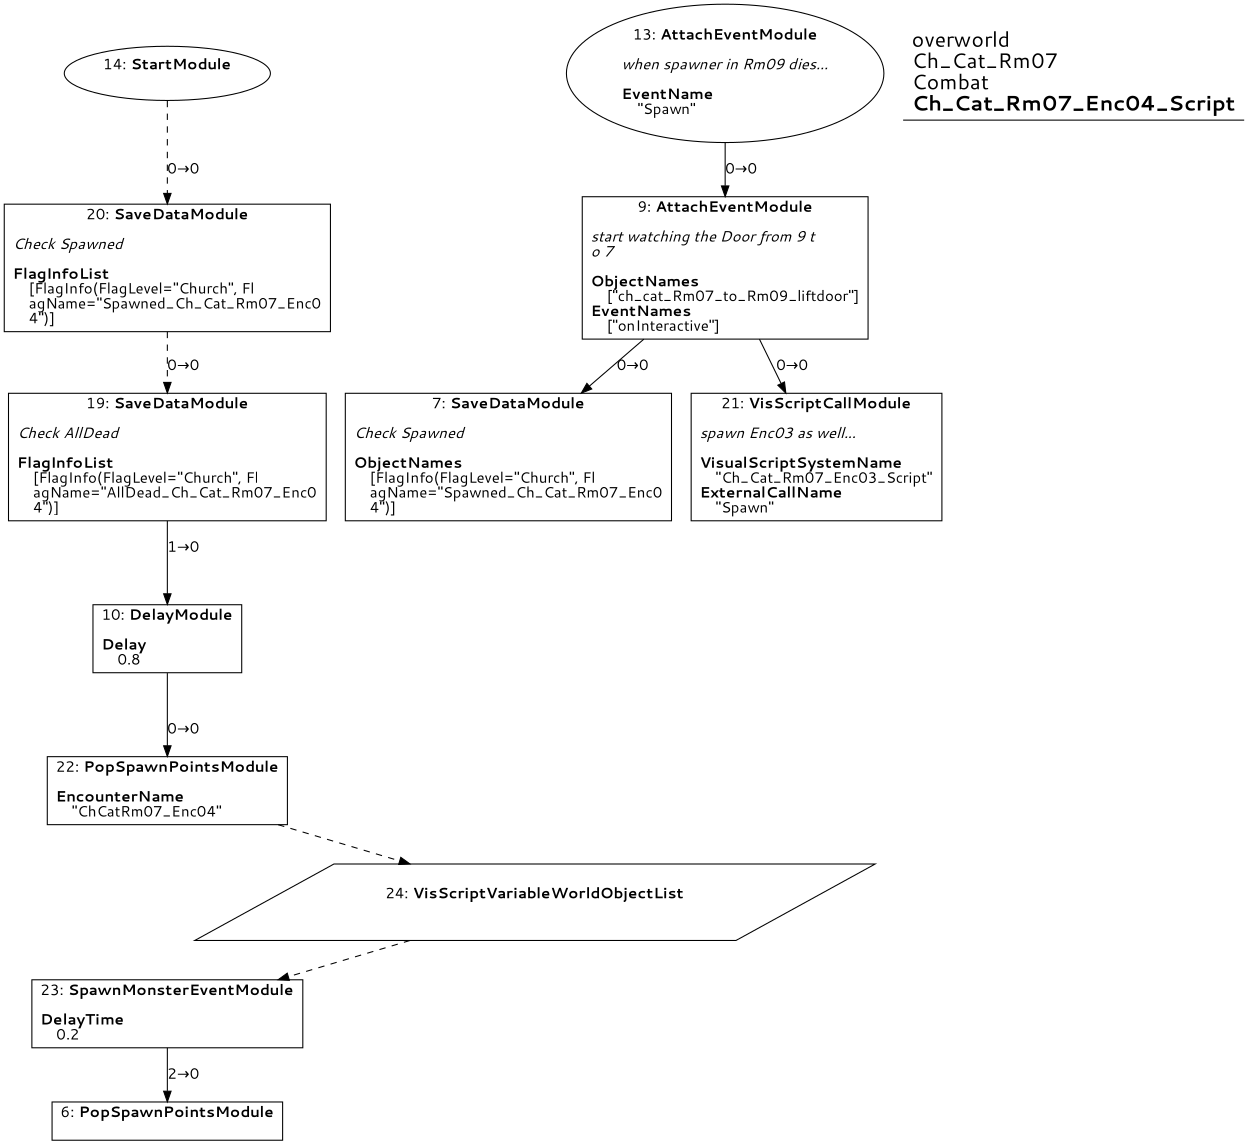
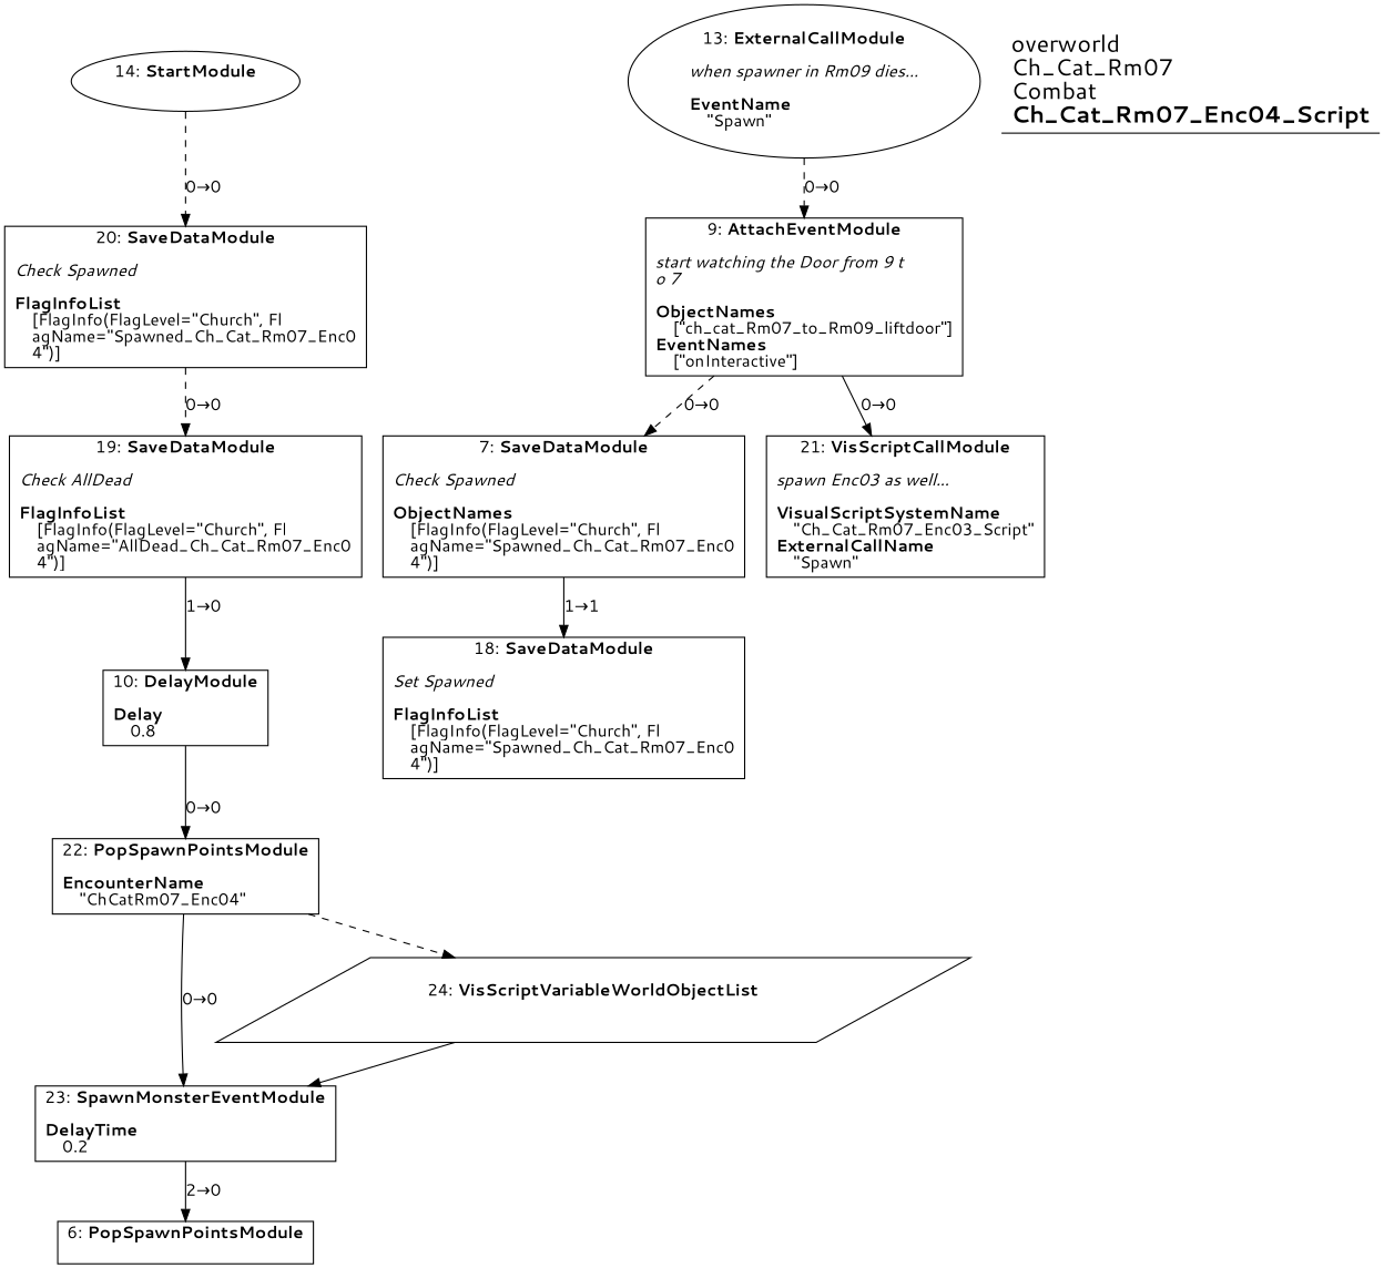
  digraph {
    fontname="Segoe UI"
    splines=spline
    node [fontname="Segoe UI" shape=box]
    edge [fontname="Segoe UI"]
    n1 [label=<6: <b>PopSpawnPointsModule</b><br/><br/>>]
    n2 [label=<7: <b>SaveDataModule</b><br/><br/><i>Check Spawned<br align="left"/></i><br align="left"/><b>ObjectNames</b><br align="left"/>    [FlagInfo(FlagLevel=&quot;Church&quot;, Fl<br align="left"/>    agName=&quot;Spawned_Ch_Cat_Rm07_Enc0<br align="left"/>    4&quot;)]<br align="left"/>>]
+   n3 [label=<18: <b>SaveDataModule</b><br/><br/><i>Set Spawned<br align="left"/></i><br align="left"/><b>FlagInfoList</b><br align="left"/>    [FlagInfo(FlagLevel=&quot;Church&quot;, Fl<br align="left"/>    agName=&quot;Spawned_Ch_Cat_Rm07_Enc0<br align="left"/>    4&quot;)]<br align="left"/>>]
    n4 [label=<10: <b>DelayModule</b><br/><br/><b>Delay</b><br align="left"/>    0.8<br align="left"/>>]
    n5 [label=<22: <b>PopSpawnPointsModule</b><br/><br/><b>EncounterName</b><br align="left"/>    &quot;ChCatRm07_Enc04&quot;<br align="left"/>>]
    n6 [label=<23: <b>SpawnMonsterEventModule</b><br/><br/><b>DelayTime</b><br align="left"/>    0.2<br align="left"/>>]
    n7 [label=<24: <b>VisScriptVariableWorldObjectList</b><br/><br/>> shape=parallelogram]
    n8 [label=<9: <b>AttachEventModule</b><br/><br/><i>start watching the Door from 9 t<br align="left"/>o 7<br align="left"/></i><br align="left"/><b>ObjectNames</b><br align="left"/>    [&quot;ch_cat_Rm07_to_Rm09_liftdoor&quot;]<br align="left"/><b>EventNames</b><br align="left"/>    [&quot;onInteractive&quot;]<br align="left"/>>]
    n9 [label=<21: <b>VisScriptCallModule</b><br/><br/><i>spawn Enc03 as well...<br align="left"/></i><br align="left"/><b>VisualScriptSystemName</b><br align="left"/>    &quot;Ch_Cat_Rm07_Enc03_Script&quot;<br align="left"/><b>ExternalCallName</b><br align="left"/>    &quot;Spawn&quot;<br align="left"/>>]
-   n10 [label=<13: <b>AttachEventModule</b><br/><br/><i>when spawner in Rm09 dies...<br align="left"/></i><br align="left"/><b>EventName</b><br align="left"/>    &quot;Spawn&quot;<br align="left"/>> shape=oval]
+   n10 [label=<13: <b>ExternalCallModule</b><br/><br/><i>when spawner in Rm09 dies...<br align="left"/></i><br align="left"/><b>EventName</b><br align="left"/>    &quot;Spawn&quot;<br align="left"/>> shape=oval]
    n11 [label=<14: <b>StartModule</b><br/><br/>> shape=oval]
    n12 [label=<20: <b>SaveDataModule</b><br/><br/><i>Check Spawned<br align="left"/></i><br align="left"/><b>FlagInfoList</b><br align="left"/>    [FlagInfo(FlagLevel=&quot;Church&quot;, Fl<br align="left"/>    agName=&quot;Spawned_Ch_Cat_Rm07_Enc0<br align="left"/>    4&quot;)]<br align="left"/>>]
    n13 [label=<19: <b>SaveDataModule</b><br/><br/><i>Check AllDead<br align="left"/></i><br align="left"/><b>FlagInfoList</b><br align="left"/>    [FlagInfo(FlagLevel=&quot;Church&quot;, Fl<br align="left"/>    agName=&quot;AllDead_Ch_Cat_Rm07_Enc0<br align="left"/>    4&quot;)]<br align="left"/>>]
    n14 [label=<<font point-size="20">overworld<br align="left"/>Ch_Cat_Rm07<br align="left"/>Combat<br align="left"/><b>Ch_Cat_Rm07_Enc04_Script</b><br align="left"/></font>> shape=underline]
+   n2 -> n3 [label="1→1"]
    n4 -> n5 [label="0→0"]
+   n5 -> n6 [label="0→0"]
    n5 -> n7 [style=dashed]
    n6 -> n1 [label="2→0"]
-   n7 -> n6 [style=dashed]
-   n8 -> n2 [label="0→0"]
+   n7 -> n6 [style=solid]
+   n8 -> n2 [label="0→0" style=dashed]
    n8 -> n9 [label="0→0"]
-   n10 -> n8 [label="0→0"]
+   n10 -> n8 [label="0→0" style=dashed]
    n11 -> n12 [label="0→0" style=dashed]
    n12 -> n13 [label="0→0" style=dashed]
    n13 -> n4 [label="1→0"]
  }
